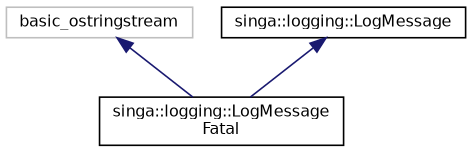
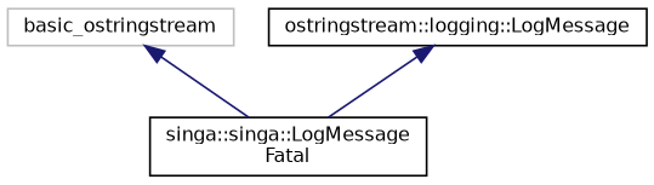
  digraph {
    rankdir=TB
    node [color=black fillcolor=white fontname=Helvetica fontsize=10 shape=record style=filled]
    edge [color=midnightblue dir=back fontname=Helvetica fontsize=10 labelfontname=Helvetica labelfontsize=10 style=solid]
    n1 [color=grey75 height=0.2 label=basic_ostringstream width=0.4]
-   n2 [height=0.2 label="singa::logging::LogMessage\lFatal" width=0.4]
-   n3 [height=0.2 label="singa::logging::LogMessage" width=0.4]
+   n2 [height=0.2 label="singa::singa::LogMessage\lFatal" width=0.4]
+   n3 [height=0.2 label="ostringstream::logging::LogMessage" width=0.4]
    n1 -> n2
    n3 -> n2
  }
